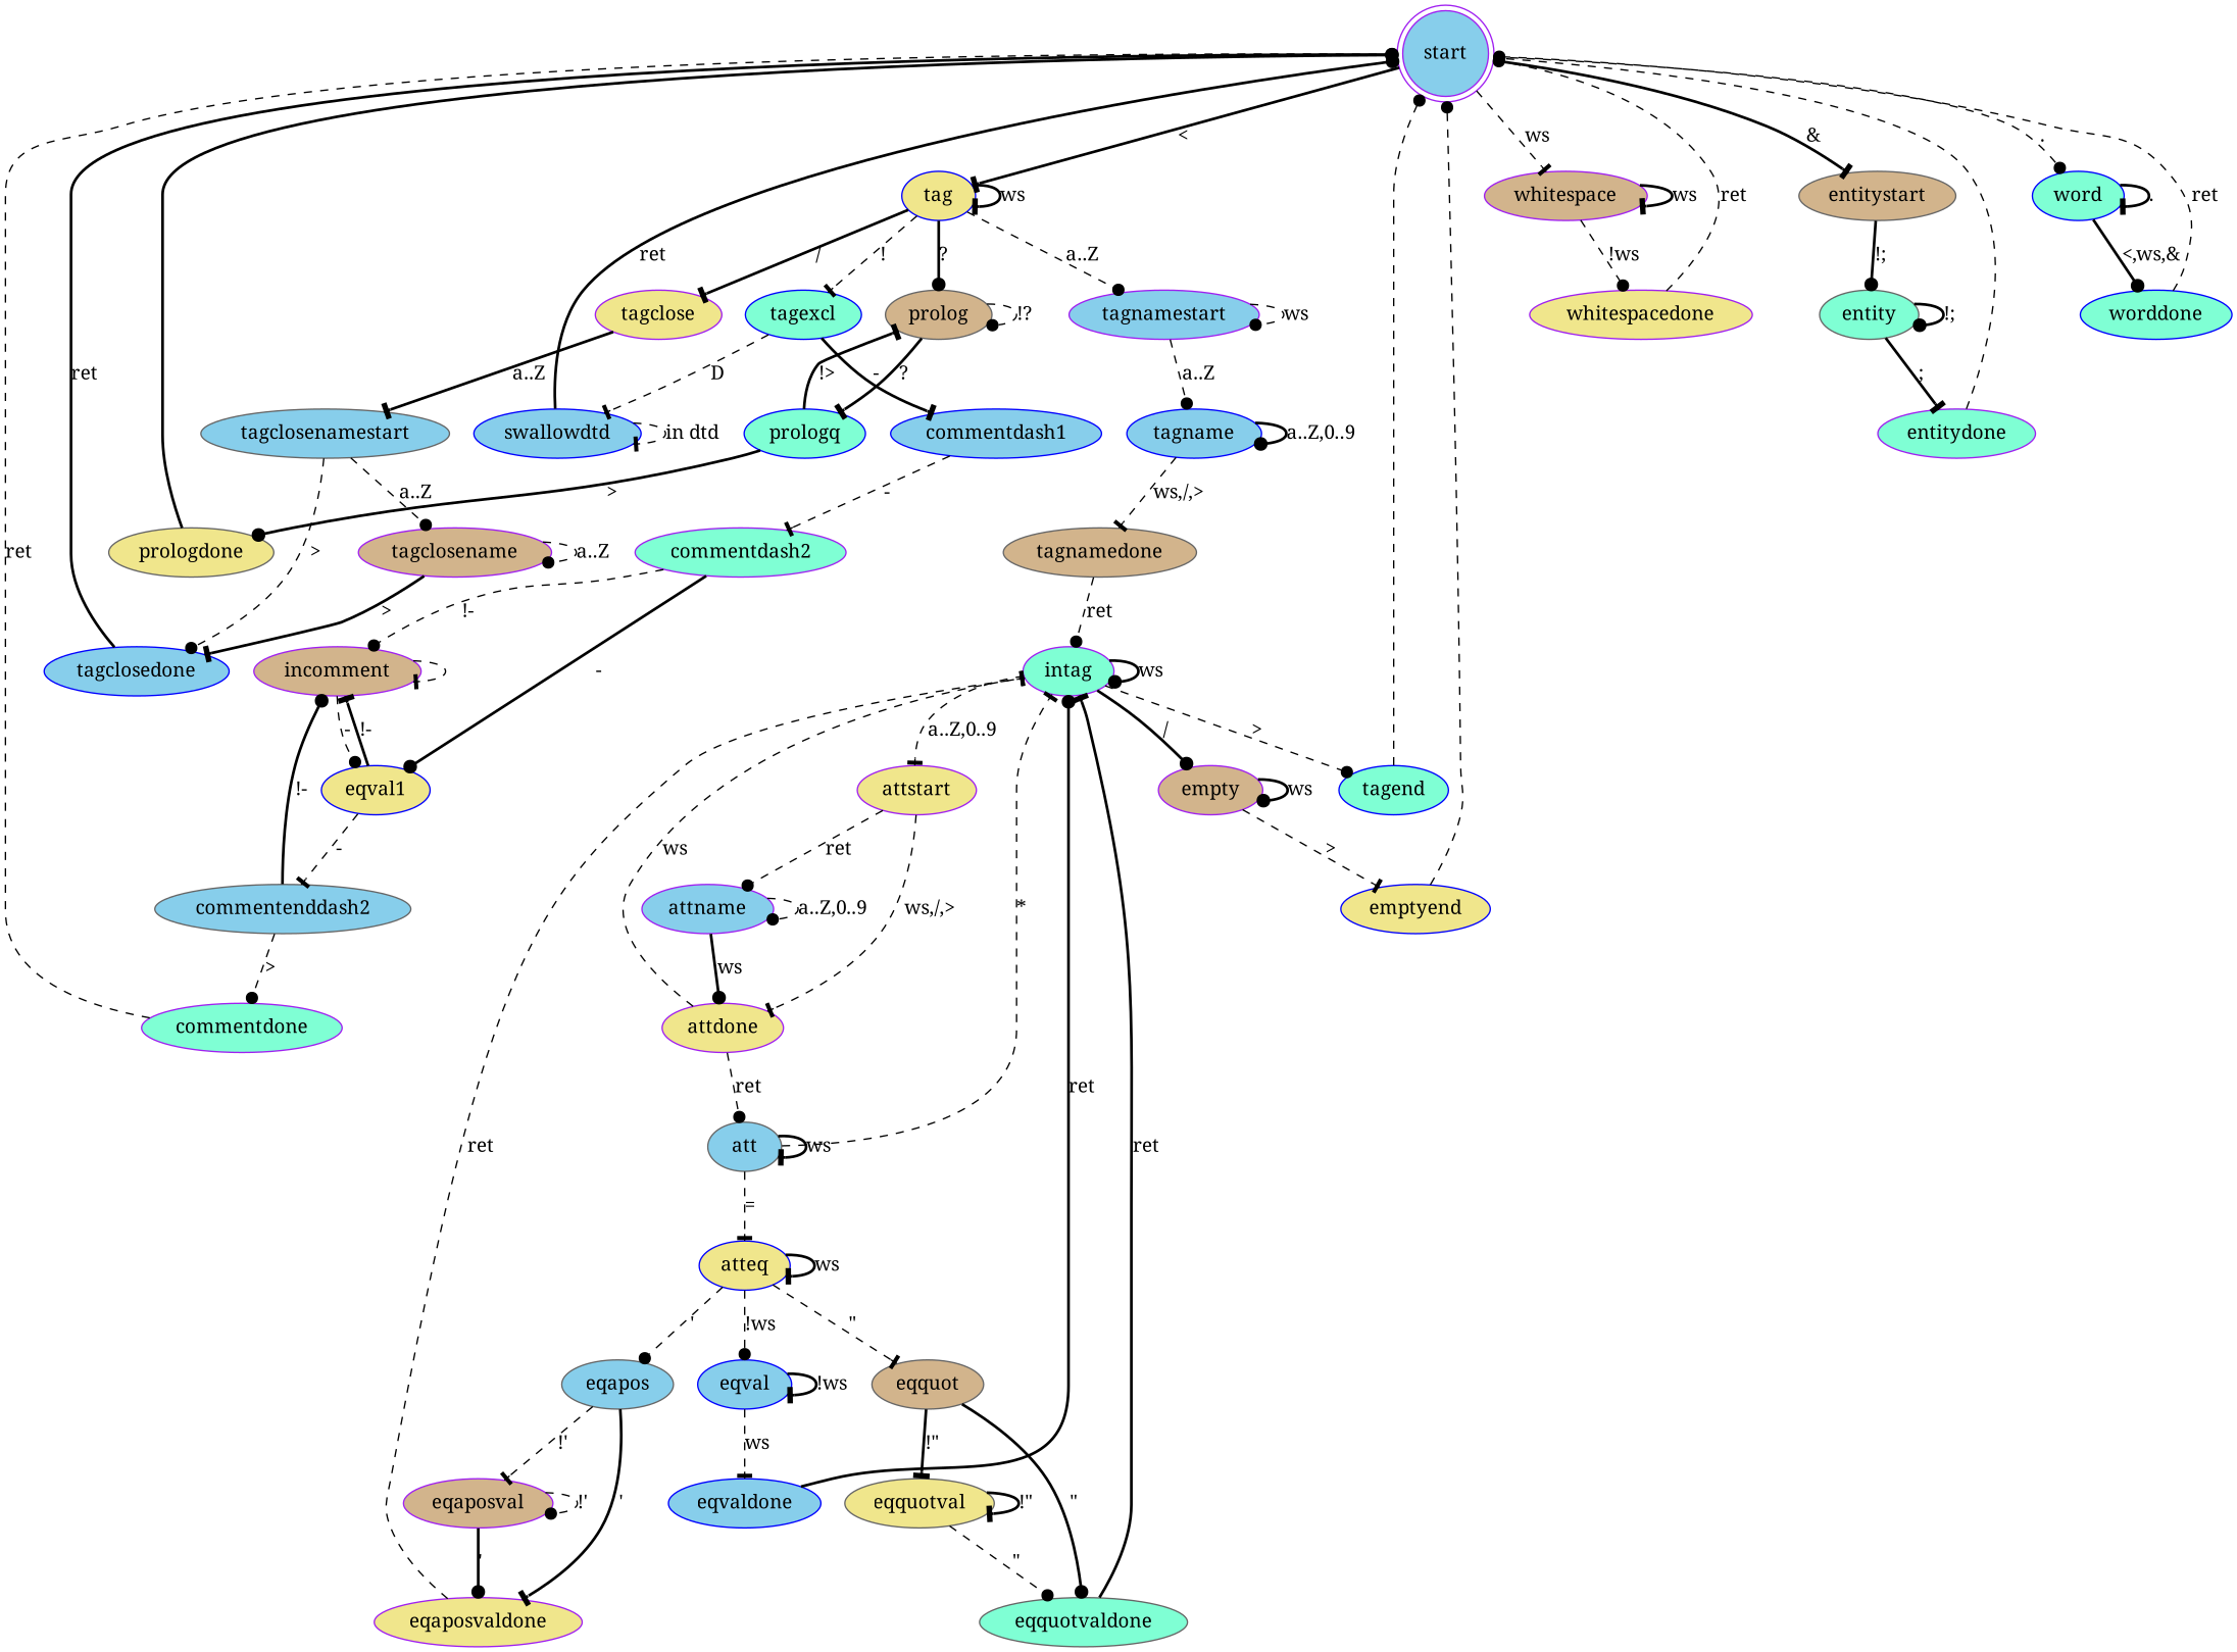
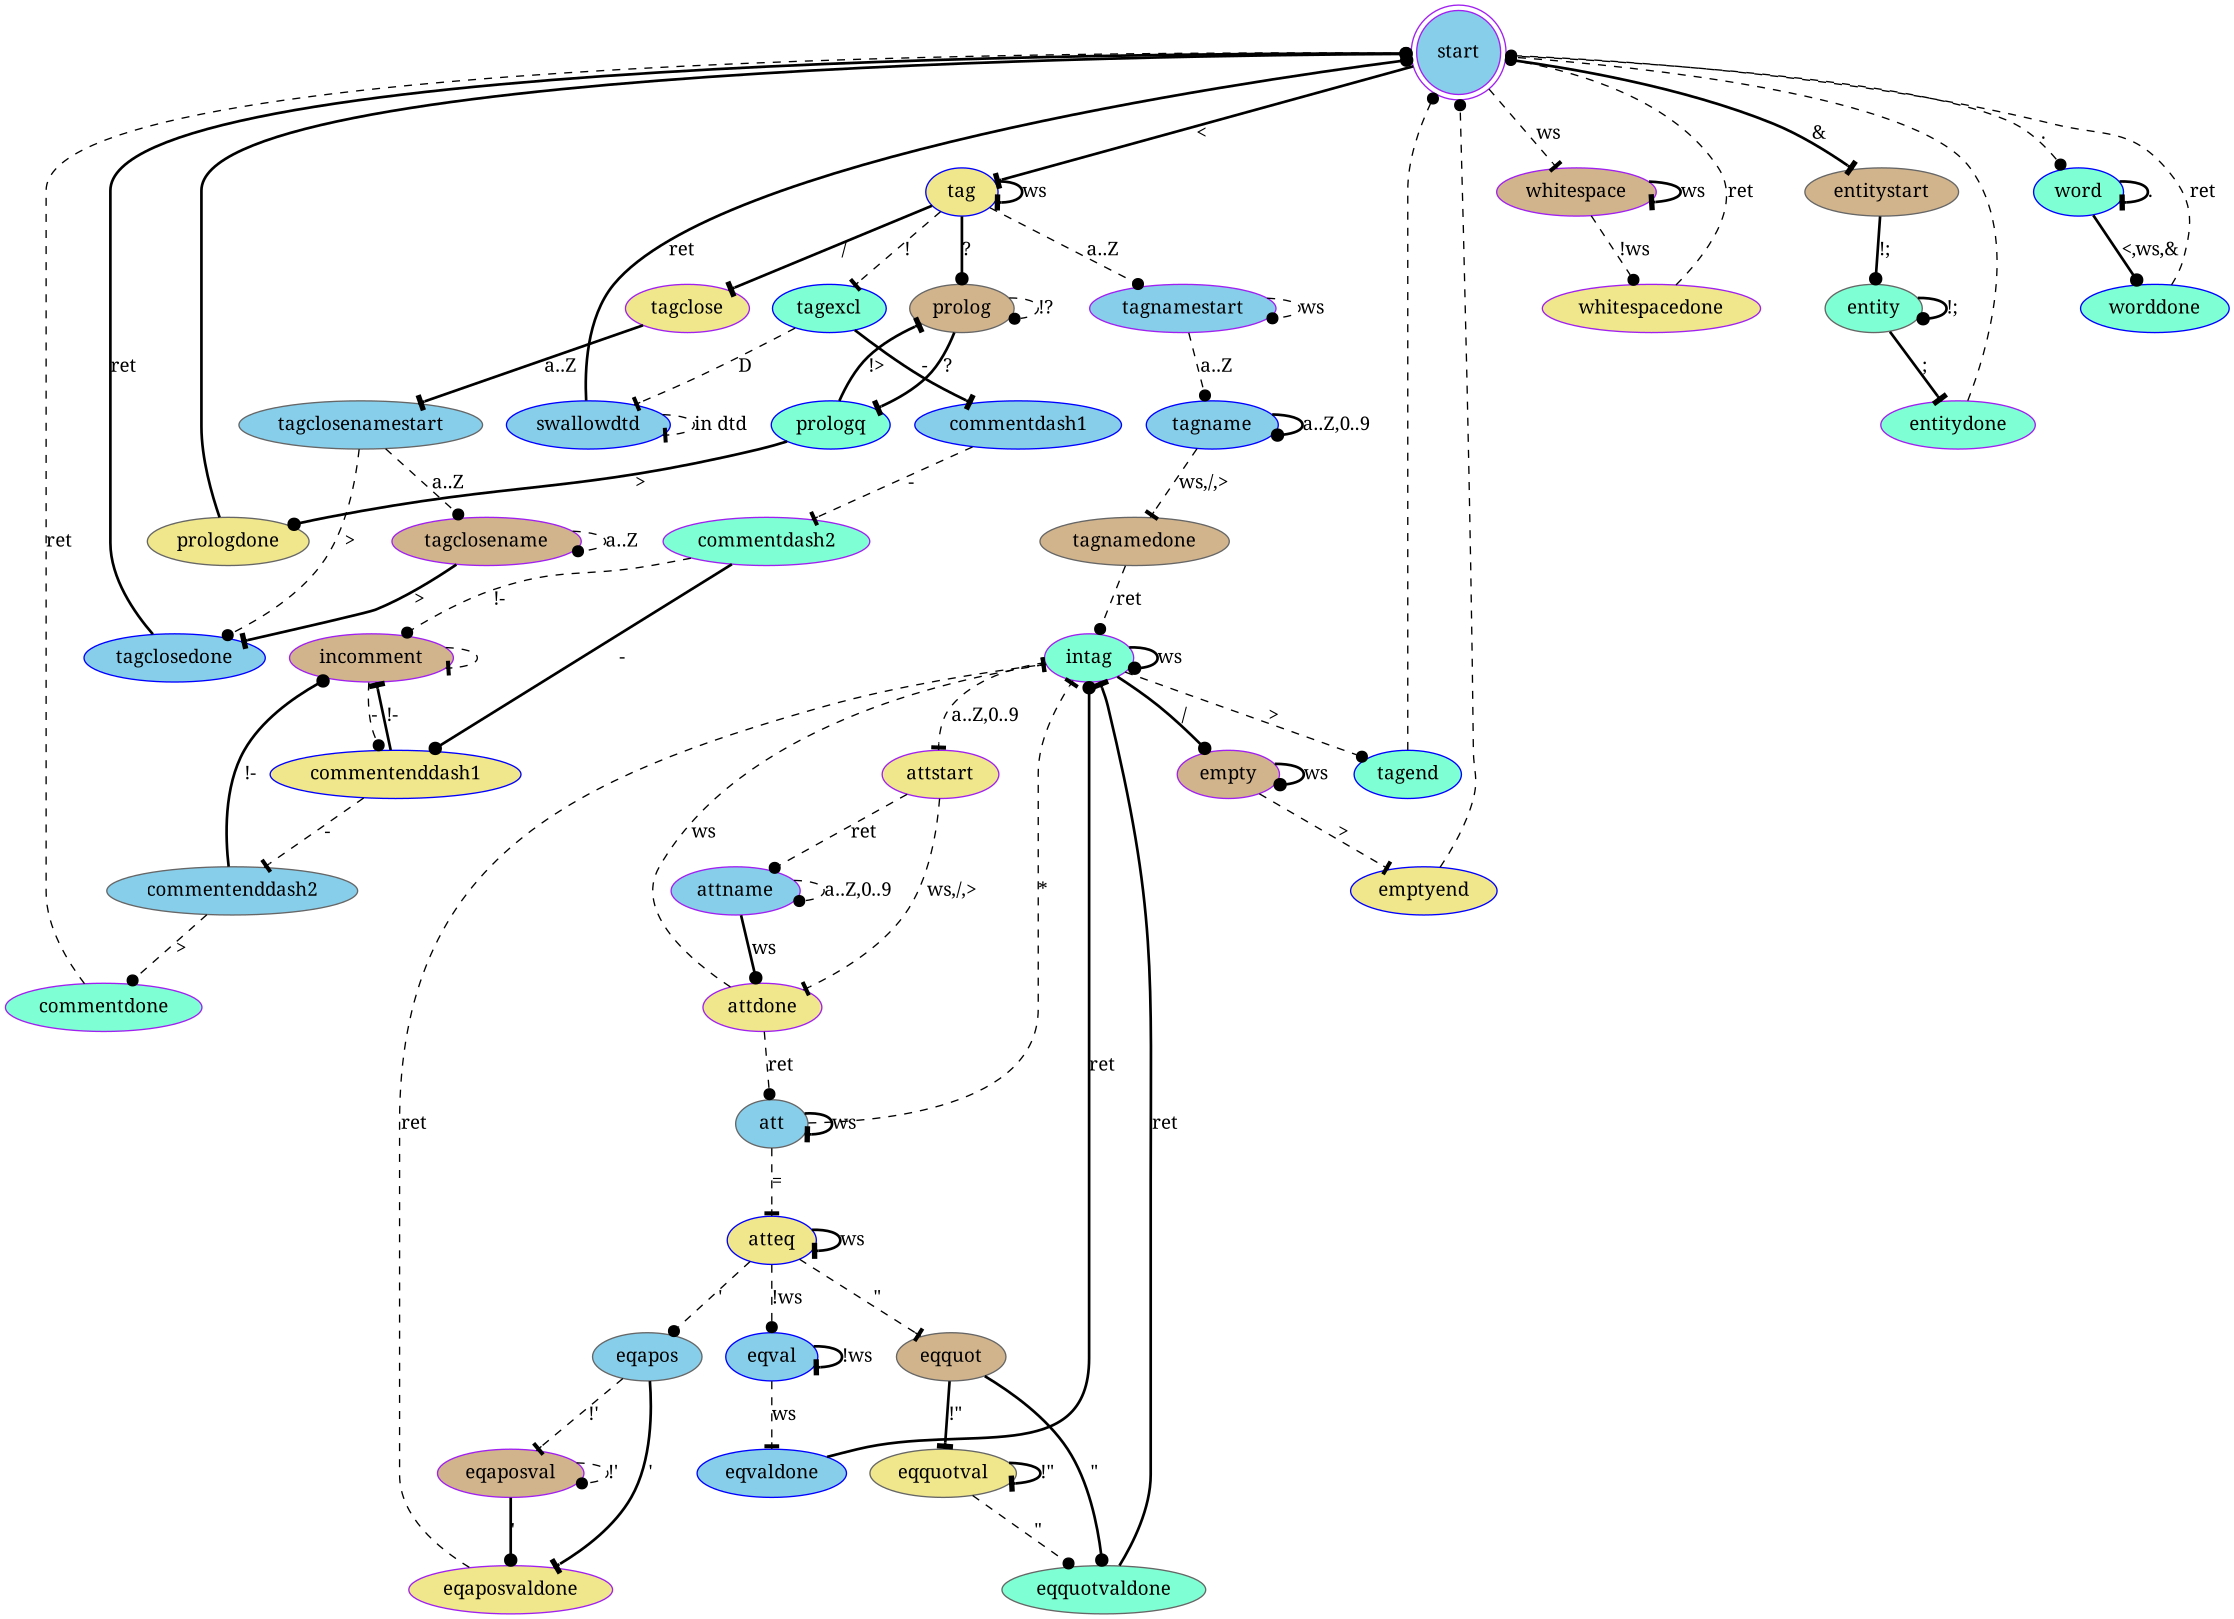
  digraph {
    edgehandles=0
    fontname="Noto Serif"
    node [color=purple fillcolor=skyblue fontname="Noto Serif" style=filled]
    edge [arrowhead=dot fontname="Noto Serif" style=dashed]
    start [shape=doublecircle]
    tag [color=blue fillcolor=khaki]
    whitespace [fillcolor=tan]
    entitystart [color=gray40 fillcolor=tan]
    word [color=blue fillcolor=aquamarine]
    tagexcl [color=blue fillcolor=aquamarine]
    prolog [color=gray40 fillcolor=tan]
    tagnamestart
    tagclose [fillcolor=khaki]
    whitespacedone [fillcolor=khaki]
    entity [color=gray40 fillcolor=aquamarine]
    worddone [color=blue fillcolor=aquamarine]
    swallowdtd [color=blue]
    commentdash1 [color=blue]
    prologq [color=blue fillcolor=aquamarine]
    tagname [color=blue]
    tagclosenamestart [color=gray40]
    commentdash2 [fillcolor=aquamarine]
    incomment [fillcolor=tan]
-   commentenddash1 [color=blue fillcolor=khaki label=eqval1]
+   commentenddash1 [color=blue fillcolor=khaki]
    commentenddash2 [color=gray40]
    commentdone [fillcolor=aquamarine]
    prologdone [color=gray40 fillcolor=khaki]
    tagnamedone [color=gray40 fillcolor=tan]
    intag [fillcolor=aquamarine]
    tagend [color=blue fillcolor=aquamarine]
    empty [fillcolor=tan]
    attstart [fillcolor=khaki]
    emptyend [color=blue fillcolor=khaki]
    attname
    attdone [fillcolor=khaki]
    tagclosename [fillcolor=tan]
    tagclosedone [color=blue]
    entitydone [fillcolor=aquamarine]
    att [color=gray40]
    atteq [color=blue fillcolor=khaki]
    eqapos [color=gray40]
    eqquot [color=gray40 fillcolor=tan]
    eqval [color=blue]
    eqaposval [fillcolor=tan]
    eqaposvaldone [fillcolor=khaki]
    eqquotval [color=gray40 fillcolor=khaki]
    eqquotvaldone [color=gray40 fillcolor=aquamarine]
    eqvaldone [color=blue]
    start -> tag [arrowhead=tee label="<" style=bold]
    start -> whitespace [arrowhead=tee label=ws]
    start -> entitystart [arrowhead=tee label="&" style=bold]
    start -> word [label="."]
    tag -> tag [arrowhead=tee label=ws style=bold]
    tag -> tagexcl [arrowhead=tee label="!"]
    tag -> prolog [label="?" style=bold]
    tag -> tagnamestart [label="a..Z"]
    tag -> tagclose [arrowhead=tee label="/" style=bold]
    whitespace -> whitespace [arrowhead=tee label=ws style=bold]
    whitespace -> whitespacedone [label="!ws"]
    entitystart -> entity [label="!;" style=bold]
    word -> word [arrowhead=tee label="." style=bold]
    word -> worddone [label="<,ws,&" style=bold]
    tagexcl -> swallowdtd [arrowhead=tee label=D]
    tagexcl -> commentdash1 [arrowhead=tee label="-" style=bold]
    prolog -> prolog [label="!?"]
    prolog -> prologq [arrowhead=tee label="?" style=bold]
    tagnamestart -> tagnamestart [label=ws]
    tagnamestart -> tagname [label="a..Z"]
    tagclose -> tagclosenamestart [arrowhead=tee label="a..Z" style=bold]
    whitespacedone -> start [label=ret]
    entity -> entity [label="!;" style=bold]
    entity -> entitydone [arrowhead=tee label=";" style=bold]
    worddone -> start [label=ret]
    swallowdtd -> start [label=ret style=bold]
    swallowdtd -> swallowdtd [arrowhead=tee label="in dtd"]
    commentdash1 -> commentdash2 [arrowhead=tee label="-"]
    prologq -> prolog [arrowhead=tee label="!>" style=bold]
    prologq -> prologdone [label=">" style=bold]
    tagname -> tagname [label="a..Z,0..9" style=bold]
    tagname -> tagnamedone [arrowhead=tee label="ws,/,>"]
    tagclosenamestart -> tagclosename [label="a..Z"]
    tagclosenamestart -> tagclosedone [label=">"]
    commentdash2 -> incomment [label="!-"]
    commentdash2 -> commentenddash1 [label="-" style=bold]
    incomment -> incomment [arrowhead=tee]
    incomment -> commentenddash1 [label="-"]
    commentenddash1 -> incomment [arrowhead=tee label="!-" style=bold]
    commentenddash1 -> commentenddash2 [arrowhead=tee label="-"]
    commentenddash2 -> incomment [label="!-" style=bold]
    commentenddash2 -> commentdone [label=">"]
    commentdone -> start [label=ret]
    prologdone -> start [style=bold]
    tagnamedone -> intag [label=ret]
    intag -> intag [label=ws style=bold]
    intag -> tagend [label=">"]
    intag -> empty [label="/" style=bold]
    intag -> attstart [arrowhead=tee label="a..Z,0..9"]
    tagend -> start
    empty -> empty [label=ws style=bold]
    empty -> emptyend [arrowhead=tee label=">"]
    attstart -> attname [label=ret]
    attstart -> attdone [arrowhead=tee label="ws,/,>"]
    emptyend -> start
    attname -> attname [label="a..Z,0..9"]
    attname -> attdone [label=ws style=bold]
    attdone -> intag [arrowhead=tee label=ws]
    attdone -> att [label=ret]
    tagclosename -> tagclosename [label="a..Z"]
    tagclosename -> tagclosedone [arrowhead=tee label=">" style=bold]
    tagclosedone -> start [label=ret style=bold]
    entitydone -> start
    att -> intag [arrowhead=tee label="*"]
    att -> att [arrowhead=tee label=ws style=bold]
    att -> atteq [arrowhead=tee label="="]
    atteq -> atteq [arrowhead=tee label=ws style=bold]
    atteq -> eqapos [label="'"]
    atteq -> eqquot [arrowhead=tee label="\""]
    atteq -> eqval [label="!ws"]
    eqapos -> eqaposval [arrowhead=tee label="!'"]
    eqapos -> eqaposvaldone [arrowhead=tee label="'" style=bold]
    eqquot -> eqquotval [arrowhead=tee label="!\"" style=bold]
    eqquot -> eqquotvaldone [label="\"" style=bold]
    eqval -> eqval [arrowhead=tee label="!ws" style=bold]
    eqval -> eqvaldone [arrowhead=tee label=ws]
    eqaposval -> eqaposval [label="!'"]
    eqaposval -> eqaposvaldone [label="'" style=bold]
    eqaposvaldone -> intag [arrowhead=tee label=ret]
    eqquotval -> eqquotval [arrowhead=tee label="!\"" style=bold]
    eqquotval -> eqquotvaldone [label="\""]
    eqquotvaldone -> intag [arrowhead=tee label=ret style=bold]
    eqvaldone -> intag [label=ret style=bold]
  }
